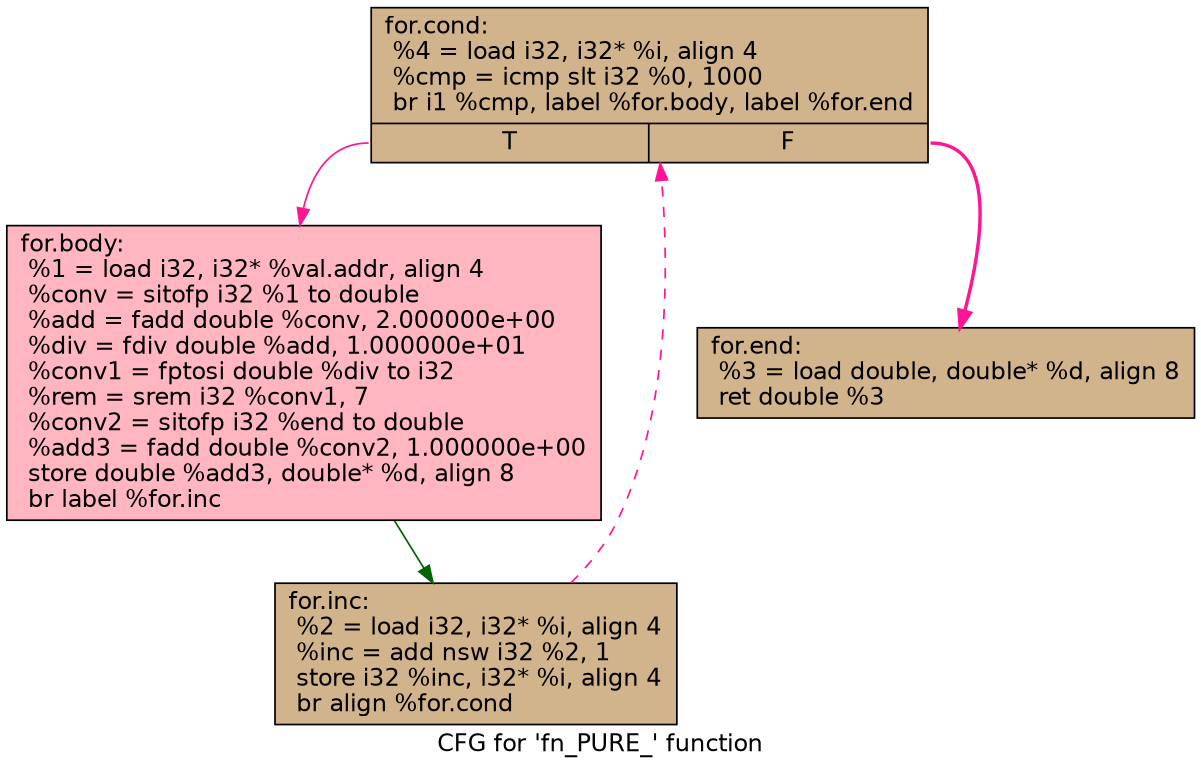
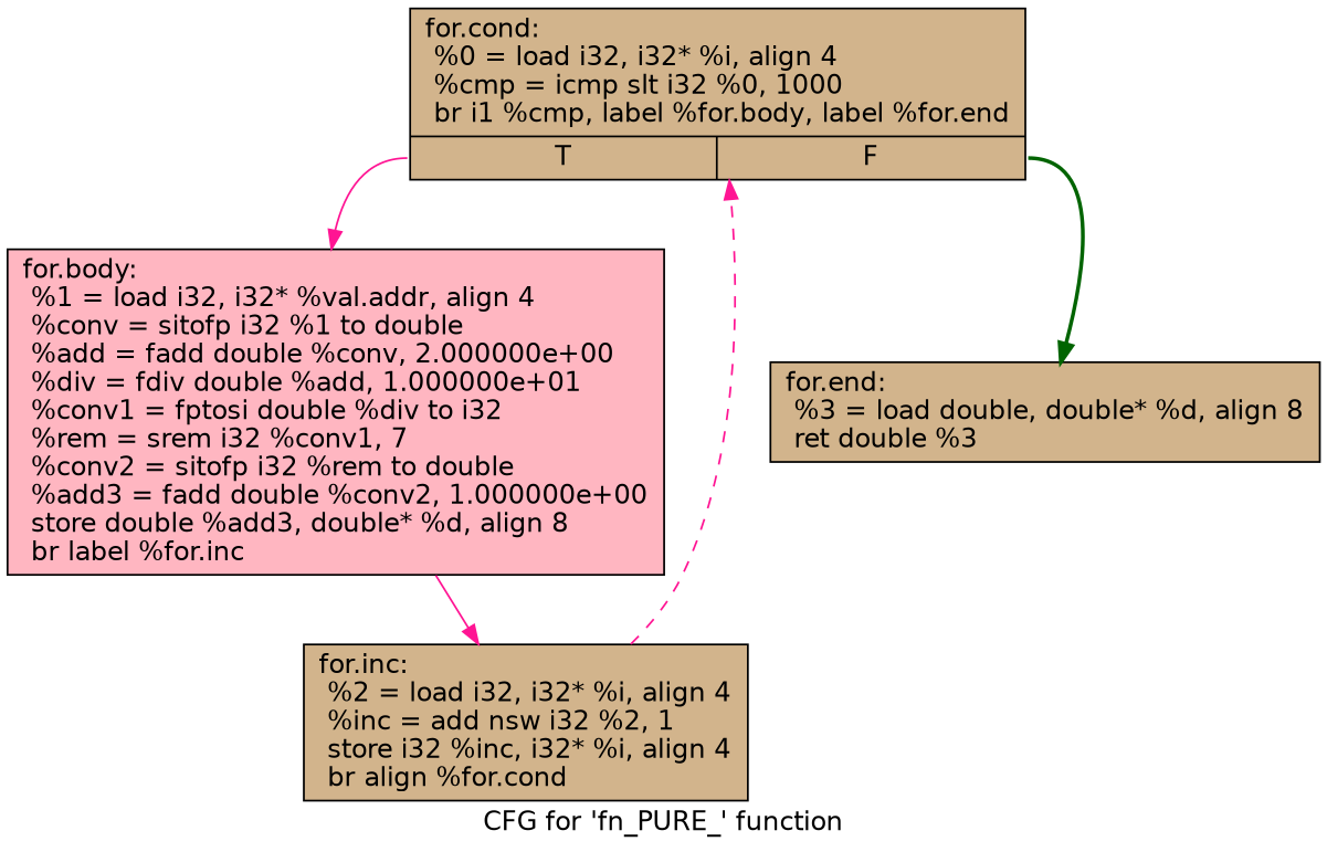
  digraph {
    fontname="DejaVu Sans"
    label="CFG for 'fn_PURE_' function"
    node [fillcolor=tan fontname="DejaVu Sans" shape=record style=filled]
    edge [color=deeppink fontname="DejaVu Sans" style=solid]
-   n1 [label="{for.cond:                                         \l  %4 = load i32, i32* %i, align 4\l  %cmp = icmp slt i32 %0, 1000\l  br i1 %cmp, label %for.body, label %for.end\l|{<s0>T|<s1>F}}"]
-   n2 [fillcolor=lightpink label="{for.body:                                         \l  %1 = load i32, i32* %val.addr, align 4\l  %conv = sitofp i32 %1 to double\l  %add = fadd double %conv, 2.000000e+00\l  %div = fdiv double %add, 1.000000e+01\l  %conv1 = fptosi double %div to i32\l  %rem = srem i32 %conv1, 7\l  %conv2 = sitofp i32 %end to double\l  %add3 = fadd double %conv2, 1.000000e+00\l  store double %add3, double* %d, align 8\l  br label %for.inc\l}"]
+   n1 [label="{for.cond:                                         \l  %0 = load i32, i32* %i, align 4\l  %cmp = icmp slt i32 %0, 1000\l  br i1 %cmp, label %for.body, label %for.end\l|{<s0>T|<s1>F}}"]
+   n2 [fillcolor=lightpink label="{for.body:                                         \l  %1 = load i32, i32* %val.addr, align 4\l  %conv = sitofp i32 %1 to double\l  %add = fadd double %conv, 2.000000e+00\l  %div = fdiv double %add, 1.000000e+01\l  %conv1 = fptosi double %div to i32\l  %rem = srem i32 %conv1, 7\l  %conv2 = sitofp i32 %rem to double\l  %add3 = fadd double %conv2, 1.000000e+00\l  store double %add3, double* %d, align 8\l  br label %for.inc\l}"]
    n3 [label="{for.end:                                          \l  %3 = load double, double* %d, align 8\l  ret double %3\l}"]
    n4 [label="{for.inc:                                          \l  %2 = load i32, i32* %i, align 4\l  %inc = add nsw i32 %2, 1\l  store i32 %inc, i32* %i, align 4\l  br align %for.cond\l}"]
    n1 -> n2 [tailport=s0]
-   n1 -> n3 [style=bold tailport=s1]
-   n2 -> n4 [color=darkgreen]
+   n1 -> n3 [color=darkgreen style=bold tailport=s1]
+   n2 -> n4
    n4 -> n1 [style=dashed]
  }
